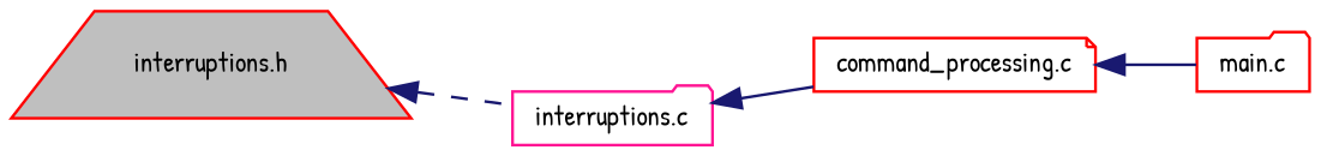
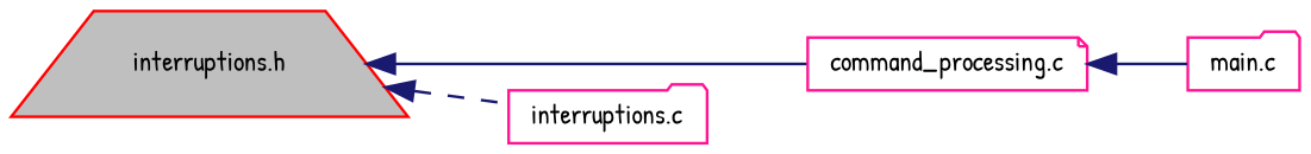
  digraph {
    fontname="Patrick Hand"
    rankdir=LR
    node [color=red fillcolor=white fontname="Patrick Hand" fontsize=10 shape=folder style=filled]
    edge [color=midnightblue dir=back fontname="Patrick Hand" fontsize=10 labelfontname=Helvetica labelfontsize=10 style=solid]
    n1 [fillcolor=grey75 fontcolor=black height=0.2 label="interruptions.h" shape=trapezium width=0.4]
-   n2 [height=0.2 label="command_processing.c" shape=note width=0.4]
+   n2 [color=deeppink height=0.2 label="command_processing.c" shape=note width=0.4]
    n3 [color=deeppink height=0.2 label="interruptions.c" width=0.4]
-   n4 [height=0.2 label="main.c" width=0.4]
-   n3 -> n2
+   n4 [color=deeppink height=0.2 label="main.c" width=0.4]
+   n1 -> n2
    n1 -> n3 [style=dashed]
    n2 -> n4
  }
